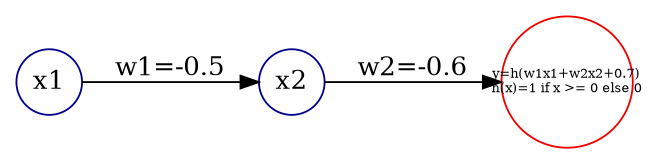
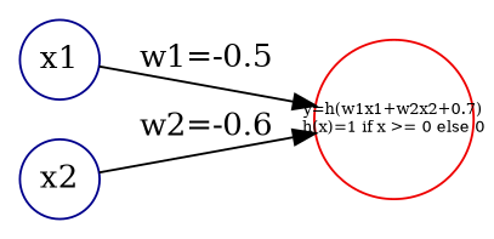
  digraph {
    rankdir=LR
    splines=line
    node [color=blue4 fixedsize=true shape=circle style=solid]
    n1 [label=x1]
    n2 [label=x2]
    n3 [color=red2 fontsize=7 height=1 label="y=h(w1x1+w2x2+0.7)\nh(x)=1 if x >= 0 else 0" width=1]
    subgraph sub_1 {
      color=white
      label="input layer"
      n1
      n2
    }
    subgraph sub_2 {
      color=white
      label="output layer"
      n3
    }
-   n1 -> n2 [label="w1=-0.5"]
+   n1 -> n3 [label="w1=-0.5"]
    n2 -> n3 [label="w2=-0.6"]
  }
